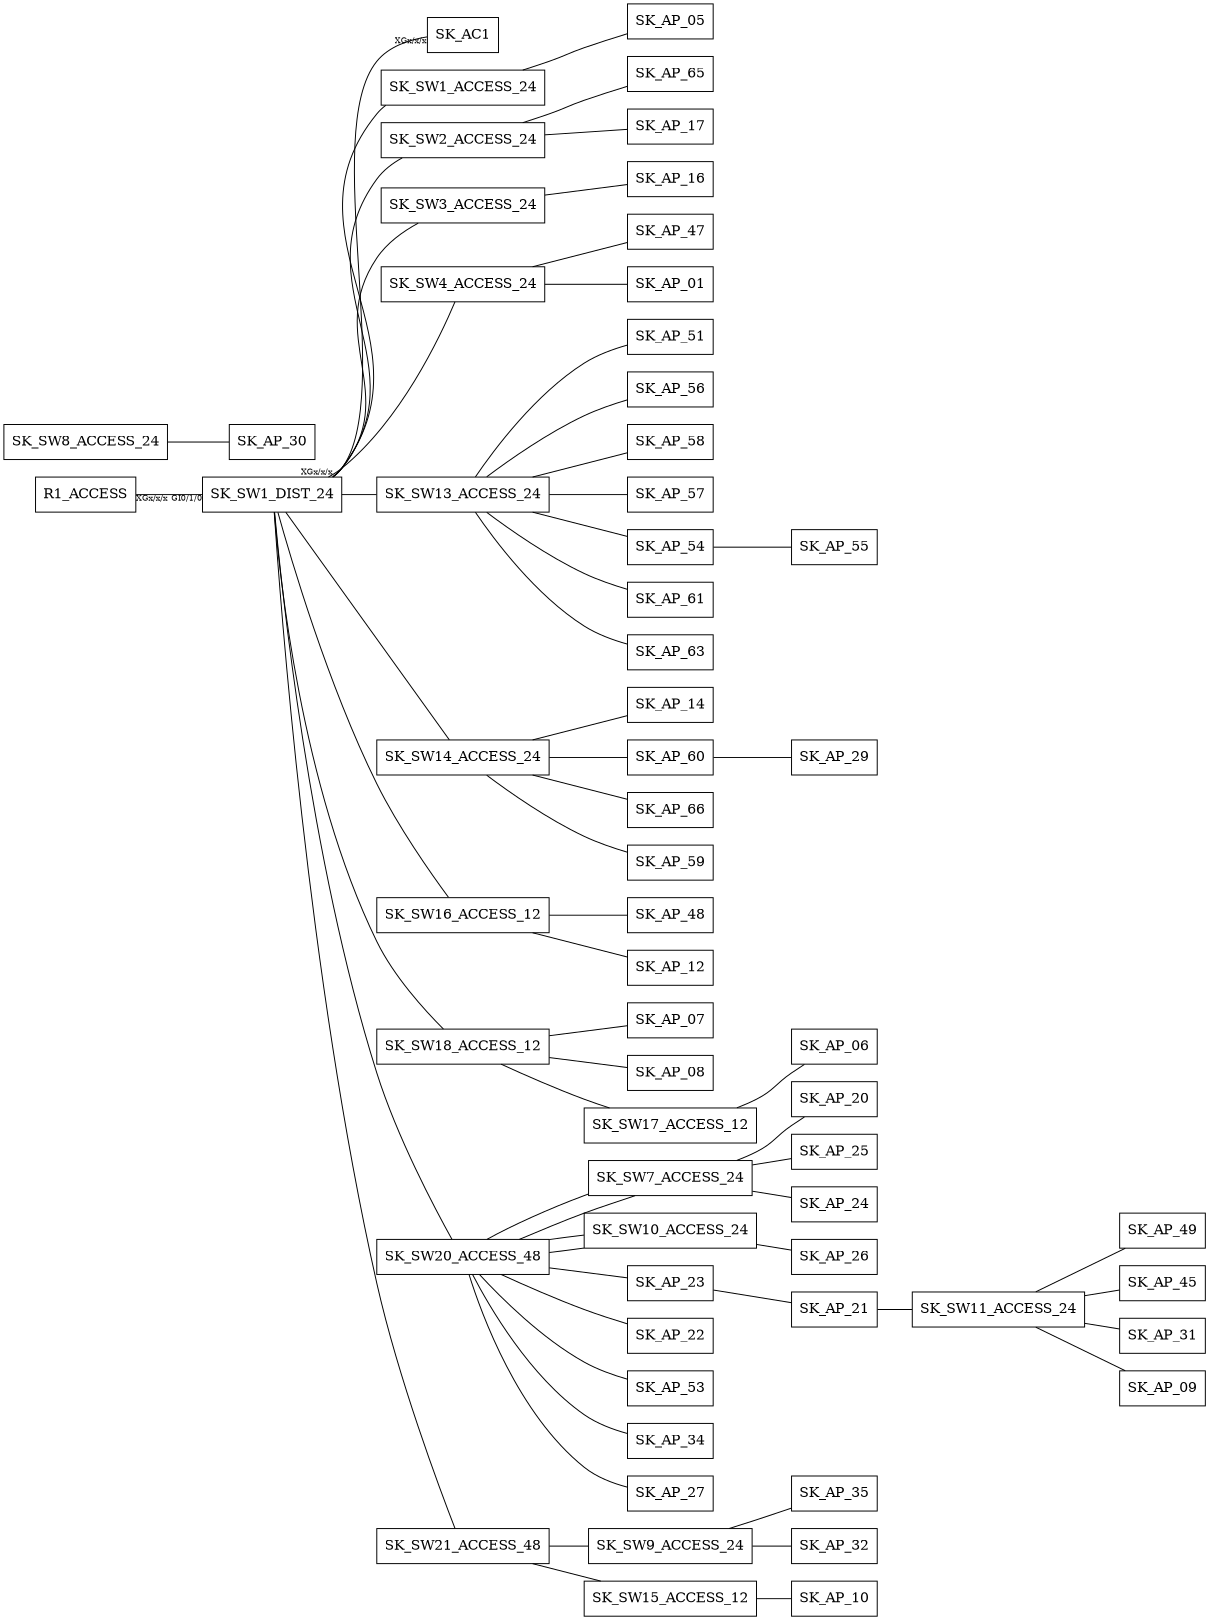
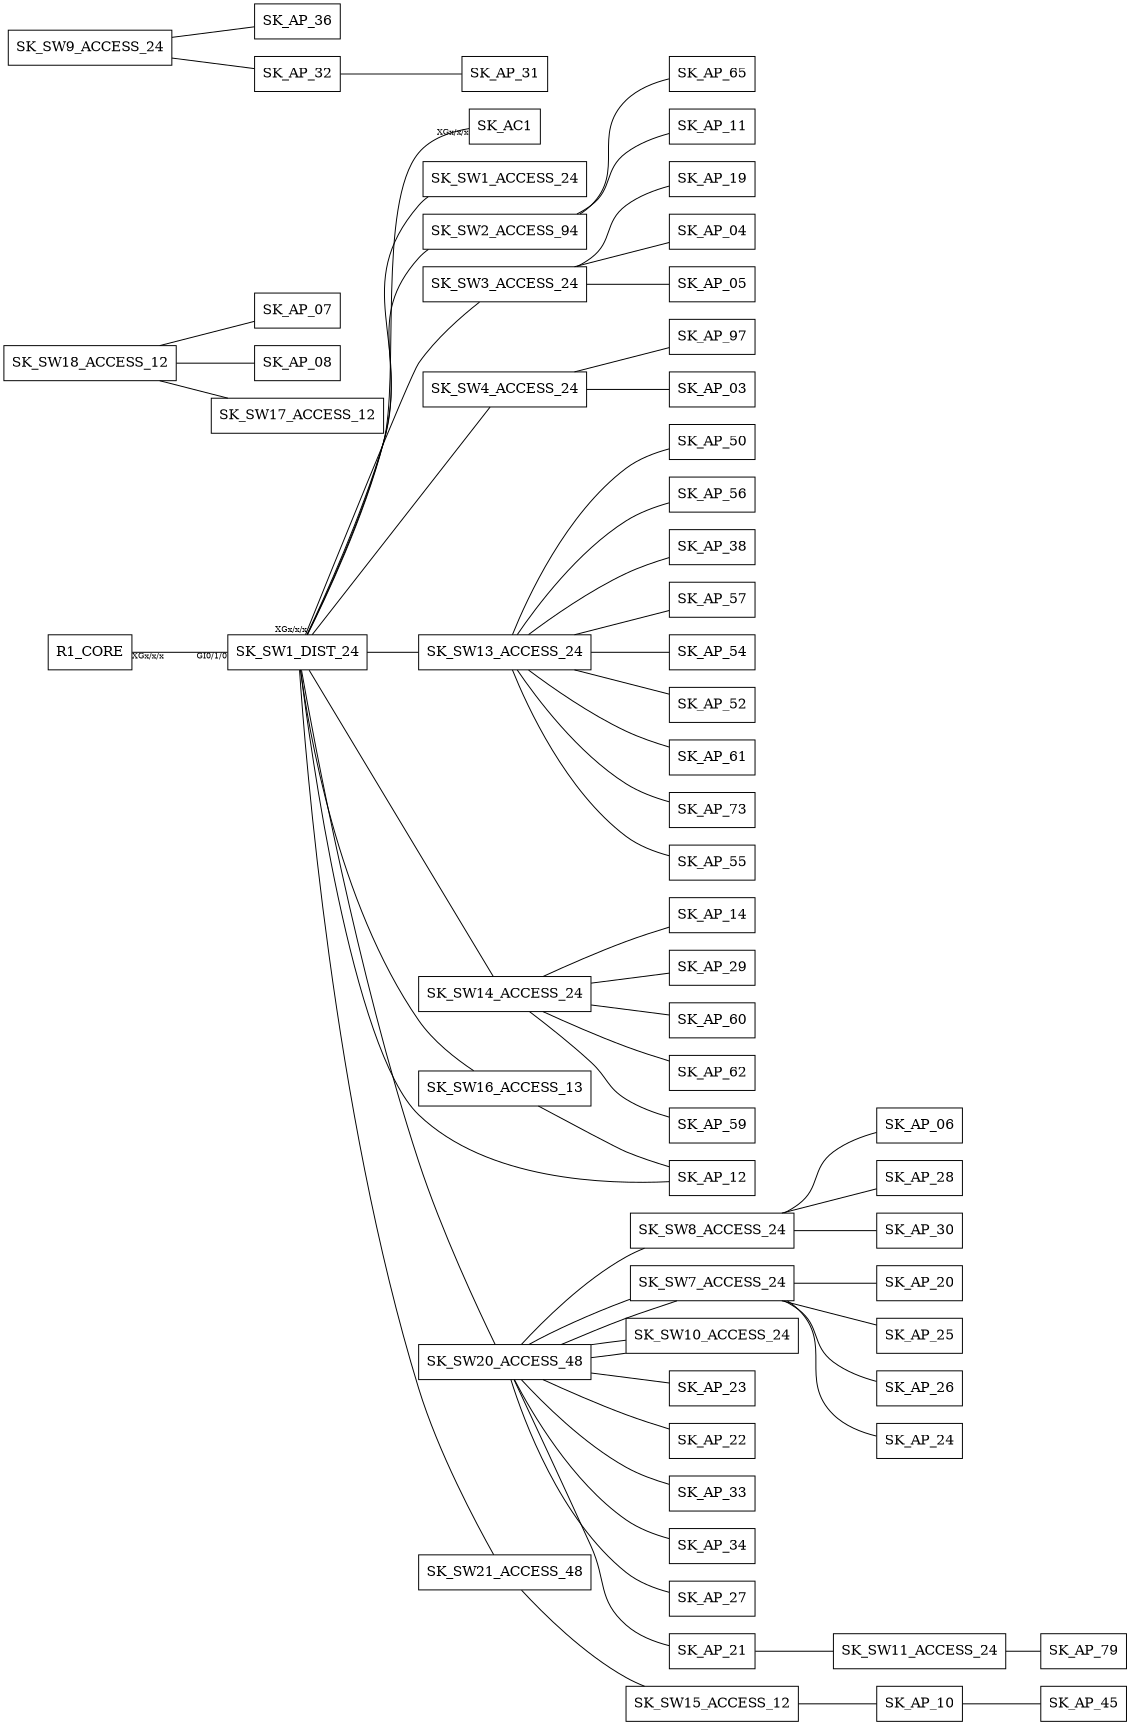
  graph {
    rankdir=LR
    node [shape=box]
-   R1_CORE [label=R1_ACCESS]
+   R1_CORE
    SK_SW1_DIST_24
    SK_AC1
    SK_SW1_ACCESS_24
-   SK_SW2_ACCESS_24
+   SK_SW2_ACCESS_24 [label=SK_SW2_ACCESS_94]
    SK_SW3_ACCESS_24
    SK_SW4_ACCESS_24
    SK_SW13_ACCESS_24
    SK_SW14_ACCESS_24
-   SK_SW16_ACCESS_12
+   SK_SW16_ACCESS_12 [label=SK_SW16_ACCESS_13]
    SK_SW18_ACCESS_12
    SK_SW20_ACCESS_48
    SK_SW21_ACCESS_48
    SK_AP_65
-   SK_AP_17
-   SK_AP_19 [label=SK_AP_16]
+   SK_AP_17 [label=SK_AP_11]
+   SK_AP_19
+   SK_AP_04
    SK_AP_05
-   SK_AP_47
-   SK_AP_03 [label=SK_AP_01]
-   SK_AP_51
+   SK_AP_47 [label=SK_AP_97]
+   SK_AP_03
+   SK_AP_51 [label=SK_AP_50]
    SK_AP_56
-   SK_AP_58
+   SK_AP_58 [label=SK_AP_38]
    SK_AP_57
    SK_AP_54
+   SK_AP_52
    SK_AP_61
-   SK_AP_63
+   SK_AP_63 [label=SK_AP_73]
    SK_AP_55
    SK_AP_14
    SK_AP_29
    SK_AP_60
-   SK_AP_62 [label=SK_AP_66]
+   SK_AP_62
    SK_AP_59
-   SK_AP_48
    SK_AP_12
    SK_AP_07
    SK_AP_08
    SK_SW17_ACCESS_12
    SK_SW8_ACCESS_24
    SK_SW7_ACCESS_24
    SK_SW10_ACCESS_24
    SK_AP_23
    SK_AP_22
-   SK_AP_33 [label=SK_AP_53]
+   SK_AP_33
    SK_AP_34
    SK_AP_27
    SK_AP_21
    SK_SW9_ACCESS_24
    SK_SW15_ACCESS_12
    SK_AP_06
+   SK_AP_28
    SK_AP_30
    SK_AP_20
    SK_AP_25
    SK_AP_26
    SK_AP_24
    SK_SW11_ACCESS_24
-   SK_AP_35
+   SK_AP_35 [label=SK_AP_36]
    SK_AP_32
-   SK_AP_49
+   SK_AP_49 [label=SK_AP_79]
    SK_AP_45
    SK_AP_31
-   SK_AP_09
    n65 [label=SK_AP_10]
    R1_CORE -- SK_SW1_DIST_24 [fontsize=8 headlabel="GI0/1/0" taillabel="XGx/x/x"]
    SK_SW1_DIST_24 -- SK_AC1 [fontsize=8 headlabel="XGx/x/x" taillabel="XGx/x/x"]
    SK_SW1_DIST_24 -- SK_SW1_ACCESS_24
    SK_SW1_DIST_24 -- SK_SW2_ACCESS_24
    SK_SW1_DIST_24 -- SK_SW3_ACCESS_24
    SK_SW1_DIST_24 -- SK_SW4_ACCESS_24
    SK_SW1_DIST_24 -- SK_SW13_ACCESS_24
    SK_SW1_DIST_24 -- SK_SW14_ACCESS_24
    SK_SW1_DIST_24 -- SK_SW16_ACCESS_12
-   SK_SW1_DIST_24 -- SK_SW18_ACCESS_12
+   SK_SW1_DIST_24 -- SK_AP_12
    SK_SW1_DIST_24 -- SK_SW20_ACCESS_48
    SK_SW1_DIST_24 -- SK_SW21_ACCESS_48
    SK_SW2_ACCESS_24 -- SK_AP_65
    SK_SW2_ACCESS_24 -- SK_AP_17
    SK_SW3_ACCESS_24 -- SK_AP_19
-   SK_SW1_ACCESS_24 -- SK_AP_05
+   SK_SW3_ACCESS_24 -- SK_AP_04
+   SK_SW3_ACCESS_24 -- SK_AP_05
    SK_SW4_ACCESS_24 -- SK_AP_47
    SK_SW4_ACCESS_24 -- SK_AP_03
    SK_SW13_ACCESS_24 -- SK_AP_51
    SK_SW13_ACCESS_24 -- SK_AP_56
    SK_SW13_ACCESS_24 -- SK_AP_58
    SK_SW13_ACCESS_24 -- SK_AP_57
    SK_SW13_ACCESS_24 -- SK_AP_54
+   SK_SW13_ACCESS_24 -- SK_AP_52
    SK_SW13_ACCESS_24 -- SK_AP_61
    SK_SW13_ACCESS_24 -- SK_AP_63
-   SK_AP_54 -- SK_AP_55
+   SK_SW13_ACCESS_24 -- SK_AP_55
    SK_SW14_ACCESS_24 -- SK_AP_14
-   SK_AP_60 -- SK_AP_29
+   SK_SW14_ACCESS_24 -- SK_AP_29
    SK_SW14_ACCESS_24 -- SK_AP_60
    SK_SW14_ACCESS_24 -- SK_AP_62
    SK_SW14_ACCESS_24 -- SK_AP_59
-   SK_SW16_ACCESS_12 -- SK_AP_48
    SK_SW16_ACCESS_12 -- SK_AP_12
    SK_SW18_ACCESS_12 -- SK_AP_07
    SK_SW18_ACCESS_12 -- SK_AP_08
    SK_SW18_ACCESS_12 -- SK_SW17_ACCESS_12
+   SK_SW20_ACCESS_48 -- SK_SW8_ACCESS_24
    SK_SW20_ACCESS_48 -- SK_SW7_ACCESS_24
    SK_SW20_ACCESS_48 -- SK_SW10_ACCESS_24
    SK_SW20_ACCESS_48 -- SK_AP_23
    SK_SW20_ACCESS_48 -- SK_AP_22
    SK_SW20_ACCESS_48 -- SK_AP_33
    SK_SW20_ACCESS_48 -- SK_AP_34
    SK_SW20_ACCESS_48 -- SK_AP_27
-   SK_AP_23 -- SK_AP_21
-   SK_SW21_ACCESS_48 -- SK_SW9_ACCESS_24
+   SK_SW20_ACCESS_48 -- SK_AP_21
    SK_SW21_ACCESS_48 -- SK_SW15_ACCESS_12
-   SK_SW17_ACCESS_12 -- SK_AP_06
+   SK_SW8_ACCESS_24 -- SK_AP_06
+   SK_SW8_ACCESS_24 -- SK_AP_28
    SK_SW8_ACCESS_24 -- SK_AP_30
    SK_SW7_ACCESS_24 -- SK_SW20_ACCESS_48
    SK_SW7_ACCESS_24 -- SK_AP_20
    SK_SW7_ACCESS_24 -- SK_AP_25
-   SK_SW10_ACCESS_24 -- SK_AP_26
+   SK_SW7_ACCESS_24 -- SK_AP_26
    SK_SW7_ACCESS_24 -- SK_AP_24
    SK_SW10_ACCESS_24 -- SK_SW20_ACCESS_48
    SK_AP_21 -- SK_SW11_ACCESS_24
    SK_SW9_ACCESS_24 -- SK_AP_35
    SK_SW9_ACCESS_24 -- SK_AP_32
    SK_SW15_ACCESS_12 -- n65
    SK_SW11_ACCESS_24 -- SK_AP_49
-   SK_SW11_ACCESS_24 -- SK_AP_45
-   SK_SW11_ACCESS_24 -- SK_AP_31
-   SK_SW11_ACCESS_24 -- SK_AP_09
+   n65 -- SK_AP_45
+   SK_AP_32 -- SK_AP_31
  }
